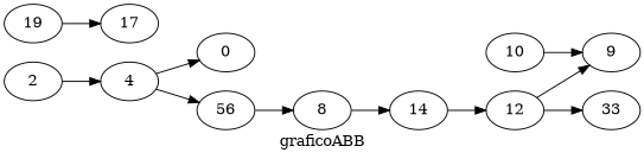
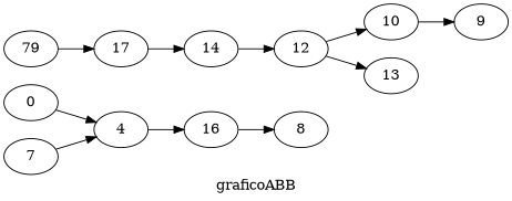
  digraph {
    label=graficoABB
    rankdir=LR
    n1 [label=0]
    n2 [label=4]
-   n3 [label=56]
-   n4 [label=2]
+   n3 [label=16]
+   n4 [label=7]
    n5 [label=8]
    n6 [label=14]
    n7 [label=12]
    n8 [label=10]
-   n9 [label=33]
+   n9 [label=13]
    n10 [label=9]
-   n11 [label=19]
+   n11 [label=79]
    n12 [label=17]
-   n2 -> n1
+   n1 -> n2
    n2 -> n3
    n3 -> n5
    n4 -> n2
-   n5 -> n6
+   n12 -> n6
    n6 -> n7
-   n7 -> n10
+   n7 -> n8
    n7 -> n9
    n8 -> n10
    n11 -> n12
  }
